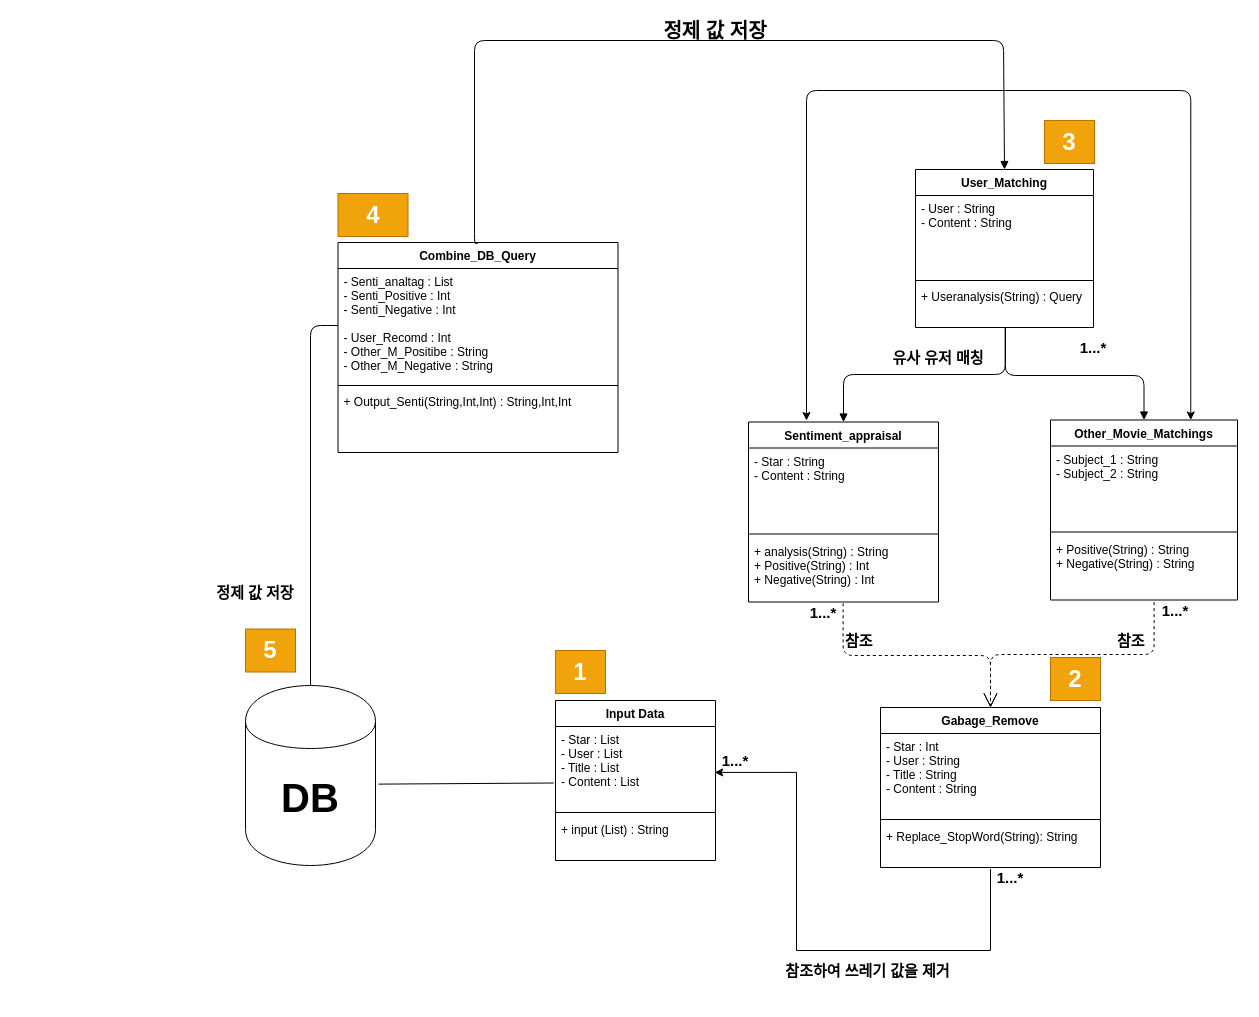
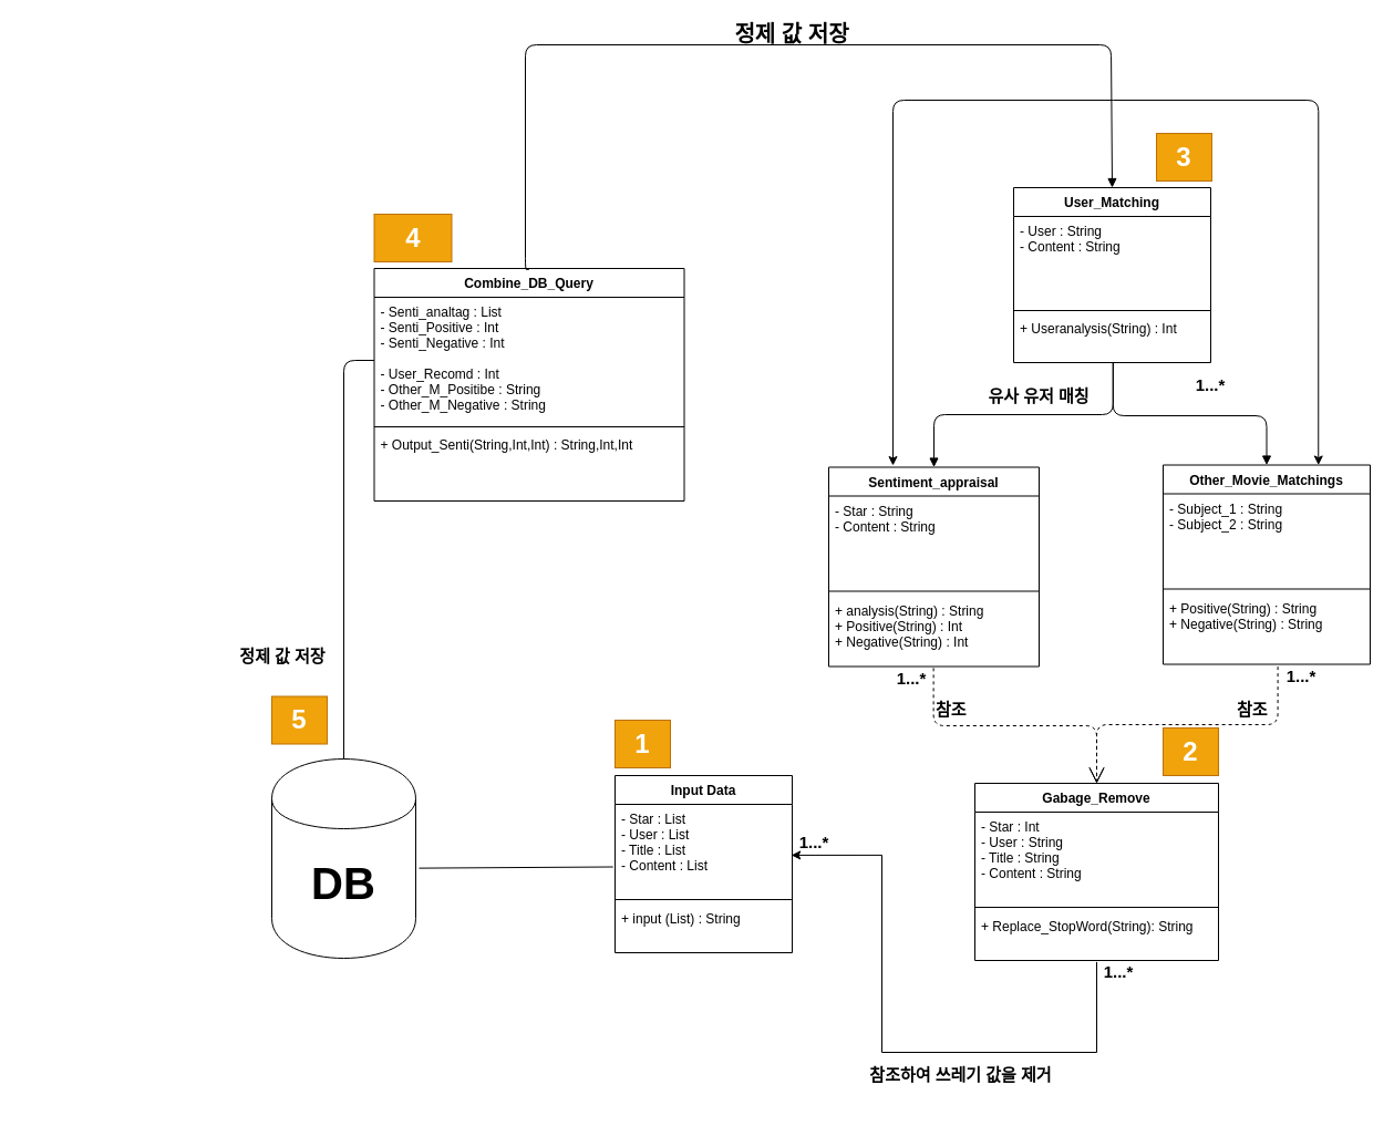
  <mxCell id="0" />
  <mxCell id="1" parent="0" />
  <mxCell id="2" value="" style="shape=cylinder;whiteSpace=wrap;html=1;boundedLbl=1;backgroundOutline=1;" parent="1" vertex="1"><mxGeometry x="60" y="685" width="130" height="180" as="geometry" /></mxCell>
  <mxCell id="3" value="&lt;font style=&quot;font-size: 40px&quot;&gt;&lt;b&gt;DB&lt;/b&gt;&lt;/font&gt;" style="text;html=1;strokeColor=none;fillColor=none;align=center;verticalAlign=middle;whiteSpace=wrap;rounded=0;" parent="1" vertex="1"><mxGeometry x="70" y="757" width="110" height="80" as="geometry" /></mxCell>
  <mxCell id="4" value="" style="edgeStyle=orthogonalEdgeStyle;rounded=0;orthogonalLoop=1;jettySize=auto;html=1;entryX=0.995;entryY=0.56;entryDx=0;entryDy=0;entryPerimeter=0;exitX=0.5;exitY=1.032;exitDx=0;exitDy=0;exitPerimeter=0;" parent="1" source="20" target="6" edge="1"><mxGeometry relative="1" as="geometry"><mxPoint x="749" y="810" as="targetPoint" /><Array as="points"><mxPoint x="805" y="950" /><mxPoint x="611" y="950" /><mxPoint x="611" y="771" /></Array><mxPoint x="660" y="880" as="sourcePoint" /></mxGeometry></mxCell>
  <mxCell id="5" value="Input Data" style="swimlane;fontStyle=1;align=center;verticalAlign=top;childLayout=stackLayout;horizontal=1;startSize=26;horizontalStack=0;resizeParent=1;resizeParentMax=0;resizeLast=0;collapsible=1;marginBottom=0;" parent="1" vertex="1"><mxGeometry x="370" y="700" width="160" height="160" as="geometry" /></mxCell>
  <mxCell id="6" value="- Star : List&#10;- User : List&#10;- Title : List&#10;- Content : List&#10;" style="text;strokeColor=none;fillColor=none;align=left;verticalAlign=top;spacingLeft=4;spacingRight=4;overflow=hidden;rotatable=0;points=[[0,0.5],[1,0.5]];portConstraint=eastwest;" parent="5" vertex="1"><mxGeometry y="26" width="160" height="82" as="geometry" /></mxCell>
  <mxCell id="7" value="" style="line;strokeWidth=1;fillColor=none;align=left;verticalAlign=middle;spacingTop=-1;spacingLeft=3;spacingRight=3;rotatable=0;labelPosition=right;points=[];portConstraint=eastwest;" parent="5" vertex="1"><mxGeometry y="108" width="160" height="8" as="geometry" /></mxCell>
  <mxCell id="8" value="+ input (List) : String " style="text;strokeColor=none;fillColor=none;align=left;verticalAlign=top;spacingLeft=4;spacingRight=4;overflow=hidden;rotatable=0;points=[[0,0.5],[1,0.5]];portConstraint=eastwest;" parent="5" vertex="1"><mxGeometry y="116" width="160" height="44" as="geometry" /></mxCell>
  <mxCell id="9" value="Sentiment_appraisal" style="swimlane;fontStyle=1;align=center;verticalAlign=top;childLayout=stackLayout;horizontal=1;startSize=26;horizontalStack=0;resizeParent=1;resizeParentMax=0;resizeLast=0;collapsible=1;marginBottom=0;" parent="1" vertex="1"><mxGeometry x="563" y="421.5" width="190" height="180" as="geometry" /></mxCell>
  <mxCell id="10" value="- Star : String&#10;- Content : String" style="text;strokeColor=none;fillColor=none;align=left;verticalAlign=top;spacingLeft=4;spacingRight=4;overflow=hidden;rotatable=0;points=[[0,0.5],[1,0.5]];portConstraint=eastwest;" parent="9" vertex="1"><mxGeometry y="26" width="190" height="82" as="geometry" /></mxCell>
  <mxCell id="11" value="" style="line;strokeWidth=1;fillColor=none;align=left;verticalAlign=middle;spacingTop=-1;spacingLeft=3;spacingRight=3;rotatable=0;labelPosition=right;points=[];portConstraint=eastwest;" parent="9" vertex="1"><mxGeometry y="108" width="190" height="8" as="geometry" /></mxCell>
  <mxCell id="12" value="+ analysis(String) : String&#10;+ Positive(String) : Int&#10;+ Negative(String) : Int&#10;&#10;" style="text;strokeColor=none;fillColor=none;align=left;verticalAlign=top;spacingLeft=4;spacingRight=4;overflow=hidden;rotatable=0;points=[[0,0.5],[1,0.5]];portConstraint=eastwest;" parent="9" vertex="1"><mxGeometry y="116" width="190" height="64" as="geometry" /></mxCell>
  <mxCell id="13" value="User_Matching" style="swimlane;fontStyle=1;align=center;verticalAlign=top;childLayout=stackLayout;horizontal=1;startSize=26;horizontalStack=0;resizeParent=1;resizeParentMax=0;resizeLast=0;collapsible=1;marginBottom=0;" parent="1" vertex="1"><mxGeometry x="730" y="169" width="178" height="158" as="geometry" /></mxCell>
  <mxCell id="14" value="- User : String&#10;- Content : String&#10;" style="text;strokeColor=none;fillColor=none;align=left;verticalAlign=top;spacingLeft=4;spacingRight=4;overflow=hidden;rotatable=0;points=[[0,0.5],[1,0.5]];portConstraint=eastwest;" parent="13" vertex="1"><mxGeometry y="26" width="178" height="82" as="geometry" /></mxCell>
  <mxCell id="15" value="" style="line;strokeWidth=1;fillColor=none;align=left;verticalAlign=middle;spacingTop=-1;spacingLeft=3;spacingRight=3;rotatable=0;labelPosition=right;points=[];portConstraint=eastwest;" parent="13" vertex="1"><mxGeometry y="108" width="178" height="6" as="geometry" /></mxCell>
- <mxCell id="16" value="+ Useranalysis(String) : Query" style="text;strokeColor=none;fillColor=none;align=left;verticalAlign=top;spacingLeft=4;spacingRight=4;overflow=hidden;rotatable=0;points=[[0,0.5],[1,0.5]];portConstraint=eastwest;" parent="13" vertex="1"><mxGeometry y="114" width="178" height="44" as="geometry" /></mxCell>
+ <mxCell id="16" value="+ Useranalysis(String) : Int" style="text;strokeColor=none;fillColor=none;align=left;verticalAlign=top;spacingLeft=4;spacingRight=4;overflow=hidden;rotatable=0;points=[[0,0.5],[1,0.5]];portConstraint=eastwest;" parent="13" vertex="1"><mxGeometry y="114" width="178" height="44" as="geometry" /></mxCell>
  <mxCell id="17" value="Gabage_Remove" style="swimlane;fontStyle=1;align=center;verticalAlign=top;childLayout=stackLayout;horizontal=1;startSize=26;horizontalStack=0;resizeParent=1;resizeParentMax=0;resizeLast=0;collapsible=1;marginBottom=0;" parent="1" vertex="1"><mxGeometry x="695" y="707" width="220" height="160" as="geometry" /></mxCell>
  <mxCell id="18" value="- Star : Int&#10;- User : String&#10;- Title : String&#10;- Content : String&#10;" style="text;strokeColor=none;fillColor=none;align=left;verticalAlign=top;spacingLeft=4;spacingRight=4;overflow=hidden;rotatable=0;points=[[0,0.5],[1,0.5]];portConstraint=eastwest;" parent="17" vertex="1"><mxGeometry y="26" width="220" height="82" as="geometry" /></mxCell>
  <mxCell id="19" value="" style="line;strokeWidth=1;fillColor=none;align=left;verticalAlign=middle;spacingTop=-1;spacingLeft=3;spacingRight=3;rotatable=0;labelPosition=right;points=[];portConstraint=eastwest;" parent="17" vertex="1"><mxGeometry y="108" width="220" height="8" as="geometry" /></mxCell>
  <mxCell id="20" value="+ Replace_StopWord(String): String" style="text;strokeColor=none;fillColor=none;align=left;verticalAlign=top;spacingLeft=4;spacingRight=4;overflow=hidden;rotatable=0;points=[[0,0.5],[1,0.5]];portConstraint=eastwest;" parent="17" vertex="1"><mxGeometry y="116" width="220" height="44" as="geometry" /></mxCell>
  <mxCell id="21" value="Other_Movie_Matchings" style="swimlane;fontStyle=1;align=center;verticalAlign=top;childLayout=stackLayout;horizontal=1;startSize=26;horizontalStack=0;resizeParent=1;resizeParentMax=0;resizeLast=0;collapsible=1;marginBottom=0;" parent="1" vertex="1"><mxGeometry x="865" y="419.5" width="187" height="180" as="geometry" /></mxCell>
  <mxCell id="22" value="- Subject_1 : String&#10;- Subject_2 : String" style="text;strokeColor=none;fillColor=none;align=left;verticalAlign=top;spacingLeft=4;spacingRight=4;overflow=hidden;rotatable=0;points=[[0,0.5],[1,0.5]];portConstraint=eastwest;" parent="21" vertex="1"><mxGeometry y="26" width="187" height="82" as="geometry" /></mxCell>
  <mxCell id="23" value="" style="line;strokeWidth=1;fillColor=none;align=left;verticalAlign=middle;spacingTop=-1;spacingLeft=3;spacingRight=3;rotatable=0;labelPosition=right;points=[];portConstraint=eastwest;" parent="21" vertex="1"><mxGeometry y="108" width="187" height="8" as="geometry" /></mxCell>
  <mxCell id="24" value="+ Positive(String) : String&#10;+ Negative(String) : String&#10;" style="text;strokeColor=none;fillColor=none;align=left;verticalAlign=top;spacingLeft=4;spacingRight=4;overflow=hidden;rotatable=0;points=[[0,0.5],[1,0.5]];portConstraint=eastwest;" parent="21" vertex="1"><mxGeometry y="116" width="187" height="64" as="geometry" /></mxCell>
  <mxCell id="25" value="&lt;b&gt;&lt;font style=&quot;font-size: 15px&quot;&gt;참조하여 쓰레기 값을 제거&lt;/font&gt;&lt;/b&gt;" style="text;html=1;strokeColor=none;fillColor=none;align=center;verticalAlign=middle;whiteSpace=wrap;rounded=0;" parent="1" vertex="1"><mxGeometry x="585" y="945" width="195" height="50" as="geometry" /></mxCell>
  <mxCell id="26" value="&lt;h1&gt;1&lt;/h1&gt;" style="text;html=1;strokeColor=#BD7000;fillColor=#f0a30a;align=center;verticalAlign=middle;whiteSpace=wrap;rounded=0;fontColor=#ffffff;" parent="1" vertex="1"><mxGeometry x="370" y="650" width="50" height="43" as="geometry" /></mxCell>
  <mxCell id="27" value="&lt;h1&gt;2&lt;/h1&gt;" style="text;html=1;strokeColor=#BD7000;fillColor=#f0a30a;align=center;verticalAlign=middle;whiteSpace=wrap;rounded=0;fontColor=#ffffff;" parent="1" vertex="1"><mxGeometry x="865" y="657" width="50" height="43" as="geometry" /></mxCell>
  <mxCell id="28" value="&lt;h1&gt;3&lt;/h1&gt;" style="text;html=1;strokeColor=#BD7000;fillColor=#f0a30a;align=center;verticalAlign=middle;whiteSpace=wrap;rounded=0;fontColor=#ffffff;" parent="1" vertex="1"><mxGeometry x="859" y="120" width="50" height="43" as="geometry" /></mxCell>
  <mxCell id="29" value="&lt;span style=&quot;font-size: 15px&quot;&gt;&lt;b&gt;1...*&lt;/b&gt;&lt;/span&gt;" style="text;html=1;strokeColor=none;fillColor=none;align=center;verticalAlign=middle;whiteSpace=wrap;rounded=0;" parent="1" vertex="1"><mxGeometry x="530" y="750" width="40" height="20" as="geometry" /></mxCell>
  <mxCell id="30" value="&lt;font style=&quot;font-size: 15px&quot;&gt;&lt;b&gt;1...*&lt;/b&gt;&lt;/font&gt;" style="text;html=1;strokeColor=none;fillColor=none;align=center;verticalAlign=middle;whiteSpace=wrap;rounded=0;" parent="1" vertex="1"><mxGeometry x="805" y="867" width="40" height="20" as="geometry" /></mxCell>
  <mxCell id="31" value="Combine_DB_Query" style="swimlane;fontStyle=1;align=center;verticalAlign=top;childLayout=stackLayout;horizontal=1;startSize=26;horizontalStack=0;resizeParent=1;resizeParentMax=0;resizeLast=0;collapsible=1;marginBottom=0;" parent="1" vertex="1"><mxGeometry x="152.5" y="242" width="280" height="210" as="geometry" /></mxCell>
  <mxCell id="32" value="- Senti_analtag : List&#10;- Senti_Positive : Int&#10;- Senti_Negative : Int&#10;&#10;- User_Recomd : Int&#10;- Other_M_Positibe : String&#10;- Other_M_Negative : String&#10;&#10;" style="text;strokeColor=none;fillColor=none;align=left;verticalAlign=top;spacingLeft=4;spacingRight=4;overflow=hidden;rotatable=0;points=[[0,0.5],[1,0.5]];portConstraint=eastwest;" parent="31" vertex="1"><mxGeometry y="26" width="280" height="114" as="geometry" /></mxCell>
  <mxCell id="33" value="" style="line;strokeWidth=1;fillColor=none;align=left;verticalAlign=middle;spacingTop=-1;spacingLeft=3;spacingRight=3;rotatable=0;labelPosition=right;points=[];portConstraint=eastwest;" parent="31" vertex="1"><mxGeometry y="140" width="280" height="6" as="geometry" /></mxCell>
  <mxCell id="34" value="+ Output_Senti(String,Int,Int) : String,Int,Int&#10;&#10;" style="text;strokeColor=none;fillColor=none;align=left;verticalAlign=top;spacingLeft=4;spacingRight=4;overflow=hidden;rotatable=0;points=[[0,0.5],[1,0.5]];portConstraint=eastwest;" parent="31" vertex="1"><mxGeometry y="146" width="280" height="64" as="geometry" /></mxCell>
  <mxCell id="35" value="&lt;font style=&quot;font-size: 15px&quot;&gt;&lt;b&gt;1...*&lt;/b&gt;&lt;/font&gt;" style="text;html=1;strokeColor=none;fillColor=none;align=center;verticalAlign=middle;whiteSpace=wrap;rounded=0;" parent="1" vertex="1"><mxGeometry x="618" y="601.5" width="40" height="20" as="geometry" /></mxCell>
  <mxCell id="36" value="" style="endArrow=block;endFill=1;html=1;edgeStyle=elbowEdgeStyle;align=left;verticalAlign=top;elbow=vertical;entryX=0.5;entryY=0;entryDx=0;entryDy=0;exitX=0.505;exitY=1.007;exitDx=0;exitDy=0;exitPerimeter=0;" parent="1" source="16" target="9" edge="1"><mxGeometry x="-0.498" y="-40" relative="1" as="geometry"><mxPoint x="780" y="200.5" as="sourcePoint" /><mxPoint x="571.824" y="410.088" as="targetPoint" /><mxPoint x="-20" y="75" as="offset" /></mxGeometry></mxCell>
  <mxCell id="37" value="" style="resizable=0;html=1;align=left;verticalAlign=bottom;labelBackgroundColor=#ffffff;fontSize=10;" parent="36" connectable="0" vertex="1"><mxGeometry x="-1" relative="1" as="geometry" /></mxCell>
  <mxCell id="38" value="" style="endArrow=block;endFill=1;html=1;edgeStyle=elbowEdgeStyle;align=left;verticalAlign=top;elbow=vertical;entryX=0.5;entryY=0;entryDx=0;entryDy=0;exitX=0.504;exitY=0.998;exitDx=0;exitDy=0;exitPerimeter=0;" parent="1" source="16" target="21" edge="1"><mxGeometry x="-0.498" y="-40" relative="1" as="geometry"><mxPoint x="820" y="330" as="sourcePoint" /><mxPoint x="581.824" y="419.588" as="targetPoint" /><mxPoint x="-20" y="75" as="offset" /><Array as="points"><mxPoint x="830" y="375" /></Array></mxGeometry></mxCell>
  <mxCell id="39" value="" style="resizable=0;html=1;align=left;verticalAlign=bottom;labelBackgroundColor=#ffffff;fontSize=10;" parent="38" connectable="0" vertex="1"><mxGeometry x="-1" relative="1" as="geometry"><mxPoint x="-6" as="offset" /></mxGeometry></mxCell>
  <mxCell id="40" value="&lt;h1&gt;5&lt;/h1&gt;" style="text;html=1;strokeColor=#BD7000;fillColor=#f0a30a;align=center;verticalAlign=middle;whiteSpace=wrap;rounded=0;fontColor=#ffffff;" parent="1" vertex="1"><mxGeometry x="60" y="628.5" width="50" height="43" as="geometry" /></mxCell>
  <mxCell id="41" value="" style="endArrow=none;html=1;entryX=-0.011;entryY=0.689;entryDx=0;entryDy=0;entryPerimeter=0;exitX=1.023;exitY=0.548;exitDx=0;exitDy=0;exitPerimeter=0;" parent="1" source="2" target="6" edge="1"><mxGeometry width="50" height="50" relative="1" as="geometry"><mxPoint x="120" y="1070" as="sourcePoint" /><mxPoint x="170" y="1020" as="targetPoint" /></mxGeometry></mxCell>
  <mxCell id="42" value="&lt;h1&gt;4&lt;/h1&gt;" style="text;html=1;strokeColor=#BD7000;fillColor=#f0a30a;align=center;verticalAlign=middle;whiteSpace=wrap;rounded=0;fontColor=#ffffff;" parent="1" vertex="1"><mxGeometry x="152.5" y="193" width="70" height="43" as="geometry" /></mxCell>
  <mxCell id="43" value="&lt;font style=&quot;font-size: 15px&quot;&gt;&lt;b&gt;1...*&lt;/b&gt;&lt;/font&gt;" style="text;html=1;strokeColor=none;fillColor=none;align=center;verticalAlign=middle;whiteSpace=wrap;rounded=0;" parent="1" vertex="1"><mxGeometry x="888" y="337" width="40" height="20" as="geometry" /></mxCell>
  <mxCell id="44" value="" style="endArrow=classic;html=1;edgeStyle=orthogonalEdgeStyle;" parent="1" edge="1"><mxGeometry width="50" height="50" relative="1" as="geometry"><mxPoint x="820" y="90" as="sourcePoint" /><mxPoint x="621" y="420" as="targetPoint" /><Array as="points"><mxPoint x="621" y="90" /><mxPoint x="621" y="420" /></Array></mxGeometry></mxCell>
  <mxCell id="45" value="" style="endArrow=block;endFill=1;html=1;edgeStyle=orthogonalEdgeStyle;align=left;verticalAlign=top;elbow=vertical;exitX=0.5;exitY=0;exitDx=0;exitDy=0;entryX=0.5;entryY=0;entryDx=0;entryDy=0;" parent="1" source="31" target="13" edge="1"><mxGeometry x="-0.498" y="-40" relative="1" as="geometry"><mxPoint x="820" y="-60" as="sourcePoint" /><mxPoint x="810" y="-50" as="targetPoint" /><mxPoint x="-20" y="75" as="offset" /><Array as="points"><mxPoint x="289" y="243" /><mxPoint x="289" y="40" /><mxPoint x="818" y="40" /></Array></mxGeometry></mxCell>
  <mxCell id="46" value="" style="resizable=0;html=1;align=left;verticalAlign=bottom;labelBackgroundColor=#ffffff;fontSize=10;" parent="45" connectable="0" vertex="1"><mxGeometry x="-1" relative="1" as="geometry"><mxPoint x="-477.5" y="304" as="offset" /></mxGeometry></mxCell>
  <mxCell id="47" value="" style="endArrow=open;endSize=12;dashed=1;html=1;exitX=0.498;exitY=1.021;exitDx=0;exitDy=0;exitPerimeter=0;entryX=0.5;entryY=0;entryDx=0;entryDy=0;edgeStyle=elbowEdgeStyle;elbow=vertical;" parent="1" source="12" target="17" edge="1"><mxGeometry width="160" relative="1" as="geometry"><mxPoint x="110" y="1020" as="sourcePoint" /><mxPoint x="270" y="1020" as="targetPoint" /></mxGeometry></mxCell>
  <mxCell id="48" value="" style="endArrow=open;endSize=12;dashed=1;html=1;exitX=0.25;exitY=0;exitDx=0;exitDy=0;entryX=0.5;entryY=0;entryDx=0;entryDy=0;edgeStyle=elbowEdgeStyle;elbow=vertical;" parent="1" target="17" edge="1"><mxGeometry width="160" relative="1" as="geometry"><mxPoint x="968.6" y="601.6" as="sourcePoint" /><mxPoint x="810" y="700" as="targetPoint" /></mxGeometry></mxCell>
  <mxCell id="49" value="&lt;font style=&quot;font-size: 15px&quot;&gt;&lt;b&gt;1...*&lt;/b&gt;&lt;/font&gt;" style="text;html=1;strokeColor=none;fillColor=none;align=center;verticalAlign=middle;whiteSpace=wrap;rounded=0;" parent="1" vertex="1"><mxGeometry x="970" y="599.5" width="40" height="20" as="geometry" /></mxCell>
  <mxCell id="50" value="" style="endArrow=classic;html=1;edgeStyle=orthogonalEdgeStyle;entryX=0.75;entryY=0;entryDx=0;entryDy=0;" parent="1" target="21" edge="1"><mxGeometry width="50" height="50" relative="1" as="geometry"><mxPoint x="820" y="90" as="sourcePoint" /><mxPoint x="1009" y="410" as="targetPoint" /><Array as="points"><mxPoint x="1005" y="90" /></Array></mxGeometry></mxCell>
  <mxCell id="51" value="&lt;font style=&quot;font-size: 15px&quot;&gt;&lt;b&gt;정제 값 저장&lt;/b&gt;&lt;/font&gt;" style="text;html=1;strokeColor=none;fillColor=none;align=center;verticalAlign=middle;whiteSpace=wrap;rounded=0;" parent="1" vertex="1"><mxGeometry x="20" y="581.5" width="100" height="20" as="geometry" /></mxCell>
  <mxCell id="52" value="&lt;font style=&quot;font-size: 20px&quot;&gt;&lt;b&gt;정제 값 저장&lt;/b&gt;&lt;/font&gt;" style="text;html=1;strokeColor=none;fillColor=none;align=center;verticalAlign=middle;whiteSpace=wrap;rounded=0;" parent="1" vertex="1"><mxGeometry x="455" y="20" width="150" height="20" as="geometry" /></mxCell>
  <mxCell id="53" value="&lt;b&gt;&lt;font style=&quot;font-size: 15px&quot;&gt;유사 유저 매칭&lt;/font&gt;&lt;/b&gt;" style="text;html=1;strokeColor=none;fillColor=none;align=center;verticalAlign=middle;whiteSpace=wrap;rounded=0;" vertex="1" parent="1"><mxGeometry x="697" y="348.5" width="112" height="17" as="geometry" /></mxCell>
  <mxCell id="54" value="&lt;font style=&quot;font-size: 15px&quot;&gt;&lt;b&gt;참조&lt;/b&gt;&lt;/font&gt;" style="text;html=1;resizable=0;points=[];autosize=1;align=left;verticalAlign=top;spacingTop=-4;" vertex="1" parent="1"><mxGeometry x="658" y="628.5" width="50" height="20" as="geometry" /></mxCell>
  <mxCell id="55" value="&lt;span&gt;&lt;font style=&quot;font-size: 15px&quot;&gt;참조&lt;/font&gt;&lt;/span&gt;" style="text;html=1;resizable=0;points=[];autosize=1;align=left;verticalAlign=top;spacingTop=-4;fontStyle=1" vertex="1" parent="1"><mxGeometry x="930" y="628.5" width="50" height="20" as="geometry" /></mxCell>
  <mxCell id="56" value="" style="endArrow=none;html=1;entryX=0;entryY=0.5;entryDx=0;entryDy=0;exitX=0.5;exitY=0;exitDx=0;exitDy=0;edgeStyle=orthogonalEdgeStyle;" edge="1" parent="1" source="2" target="32"><mxGeometry width="50" height="50" relative="1" as="geometry"><mxPoint x="20" y="1070" as="sourcePoint" /><mxPoint x="70" y="1020" as="targetPoint" /></mxGeometry></mxCell>
